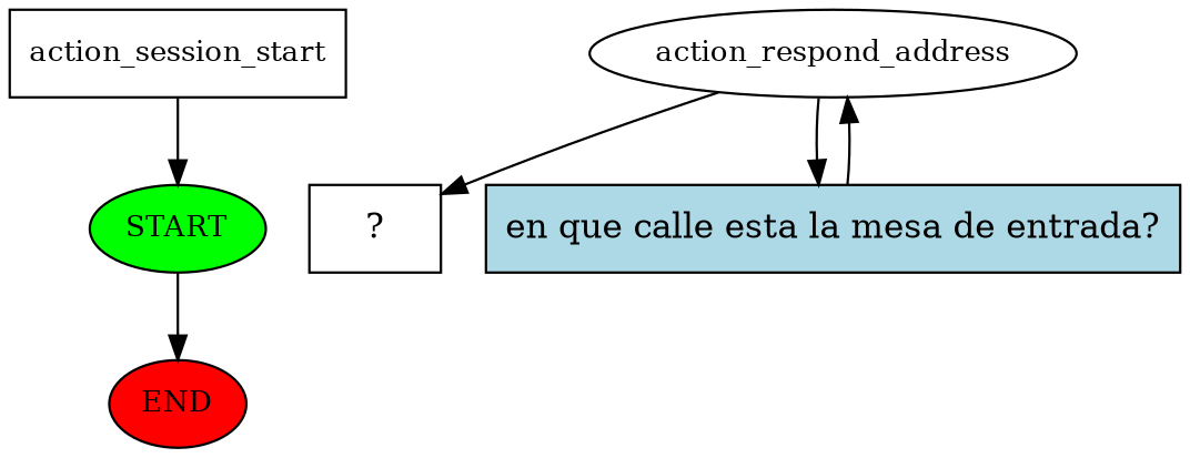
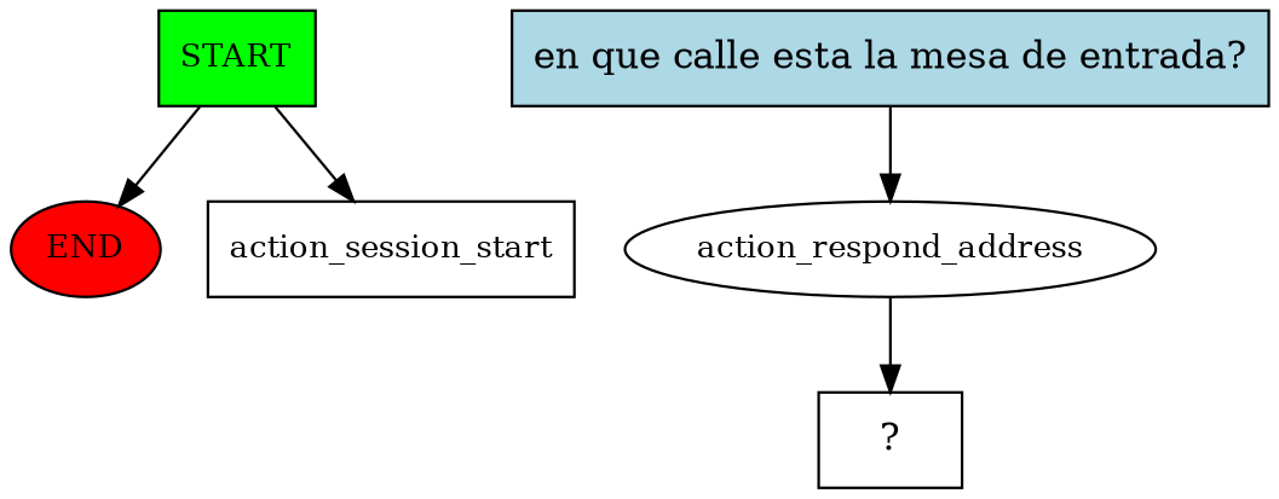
  digraph {
    node [fontsize=12]
-   n1 [fillcolor=green label=START style=filled]
+   n1 [fillcolor=green label=START style=filled shape=box]
    n2 [fillcolor=red label=END style=filled]
    n3 [label=action_session_start shape=box]
    n4 [label=action_respond_address]
    n5 [label="  ?  " shape=rect fontsize=""]
    n6 [fillcolor=lightblue label="en que calle esta la mesa de entrada?" shape=rect style=filled fontsize=""]
    n1 -> n2
-   n3 -> n1
+   n1 -> n3
    n4 -> n5
-   n4 -> n6
    n6 -> n4
  }
